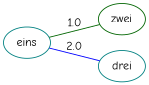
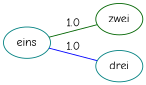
  graph {
    fontname="Comic Neue"
    rankdir=LR
    node [color=teal fontname="Comic Neue"]
    edge [fontname="Comic Neue"]
    n1 [label=eins]
    n2 [color=darkgreen label=zwei]
    n3 [label=drei]
    n1 -- n2 [color=darkgreen label=1.0]
-   n1 -- n3 [color=blue label=2.0]
+   n1 -- n3 [color=blue label=1.0]
  }
